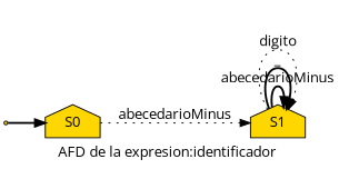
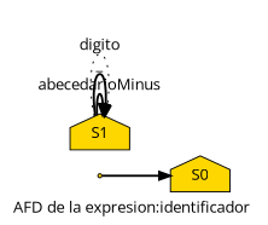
  digraph {
    label="AFD de la expresion:identificador "
    rankdir=LR
    fontname="Open Sans"
    node [shape=house style=filled fillcolor=gold fontname="Open Sans"]
    edge [style=bold fontname="Open Sans"]
    qi [shape=point]
    S0
    S1
    qi -> S0
-   S0 -> S1 [label=abecedarioMinus style=dotted]
    S1 -> S1 [label=abecedarioMinus]
    S1 -> S1 [label=_]
    S1 -> S1 [label=digito style=dotted]
  }
